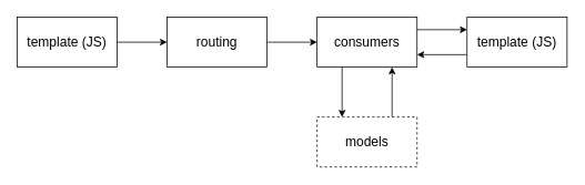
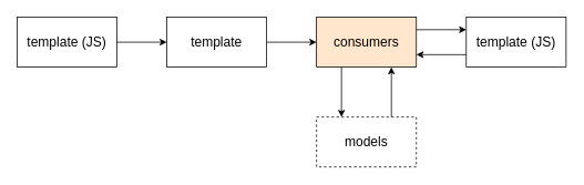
  <mxCell id="0" />
  <mxCell id="1" parent="0" />
  <mxCell id="2" value="&lt;font size=&quot;3&quot;&gt;template (JS)&lt;/font&gt;" style="rounded=0;whiteSpace=wrap;html=1;" vertex="1" parent="1"><mxGeometry x="20" y="20" width="120" height="60" as="geometry" /></mxCell>
- <mxCell id="3" value="&lt;font size=&quot;3&quot;&gt;routing&lt;/font&gt;" style="rounded=0;whiteSpace=wrap;html=1;" vertex="1" parent="1"><mxGeometry x="200" y="20" width="120" height="60" as="geometry" /></mxCell>
- <mxCell id="4" value="&lt;font size=&quot;3&quot;&gt;consumers&lt;/font&gt;" style="rounded=0;whiteSpace=wrap;html=1;" vertex="1" parent="1"><mxGeometry x="380" y="20" width="120" height="60" as="geometry" /></mxCell>
+ <mxCell id="3" value="&lt;font size=&quot;3&quot;&gt;template&lt;/font&gt;" style="rounded=0;whiteSpace=wrap;html=1;" vertex="1" parent="1"><mxGeometry x="200" y="20" width="120" height="60" as="geometry" /></mxCell>
+ <mxCell id="4" value="&lt;font size=&quot;3&quot;&gt;consumers&lt;/font&gt;" style="rounded=0;whiteSpace=wrap;html=1;fillColor=#ffe6cc;" vertex="1" parent="1"><mxGeometry x="380" y="20" width="120" height="60" as="geometry" /></mxCell>
  <mxCell id="5" value="&lt;font size=&quot;3&quot;&gt;template (JS)&lt;/font&gt;" style="rounded=0;whiteSpace=wrap;html=1;" vertex="1" parent="1"><mxGeometry x="560" y="20" width="120" height="60" as="geometry" /></mxCell>
  <mxCell id="6" value="&lt;font size=&quot;3&quot;&gt;models&lt;/font&gt;" style="rounded=0;whiteSpace=wrap;html=1;dashed=1;" vertex="1" parent="1"><mxGeometry x="380" y="140" width="120" height="60" as="geometry" /></mxCell>
  <mxCell id="7" value="" style="endArrow=classic;html=1;entryX=0;entryY=0.5;entryDx=0;entryDy=0;exitX=1;exitY=0.5;exitDx=0;exitDy=0;" edge="1" parent="1" source="2" target="3"><mxGeometry width="50" height="50" relative="1" as="geometry"><mxPoint x="20" y="270" as="sourcePoint" /><mxPoint x="90" y="270" as="targetPoint" /></mxGeometry></mxCell>
  <mxCell id="8" value="" style="endArrow=classic;html=1;entryX=0.25;entryY=0;entryDx=0;entryDy=0;exitX=0.25;exitY=1;exitDx=0;exitDy=0;" edge="1" parent="1" source="4" target="6"><mxGeometry width="50" height="50" relative="1" as="geometry"><mxPoint x="230" y="150" as="sourcePoint" /><mxPoint x="290" y="150" as="targetPoint" /></mxGeometry></mxCell>
  <mxCell id="9" value="" style="endArrow=classic;html=1;entryX=0;entryY=0.5;entryDx=0;entryDy=0;exitX=1;exitY=0.5;exitDx=0;exitDy=0;" edge="1" parent="1"><mxGeometry width="50" height="50" relative="1" as="geometry"><mxPoint x="320" y="50" as="sourcePoint" /><mxPoint x="380" y="50" as="targetPoint" /></mxGeometry></mxCell>
  <mxCell id="10" value="" style="endArrow=classic;html=1;entryX=0.75;entryY=1;entryDx=0;entryDy=0;exitX=0.75;exitY=0;exitDx=0;exitDy=0;" edge="1" parent="1" source="6" target="4"><mxGeometry width="50" height="50" relative="1" as="geometry"><mxPoint x="20" y="270" as="sourcePoint" /><mxPoint x="70" y="220" as="targetPoint" /></mxGeometry></mxCell>
  <mxCell id="11" value="" style="endArrow=classic;html=1;entryX=0;entryY=0.25;entryDx=0;entryDy=0;exitX=1;exitY=0.25;exitDx=0;exitDy=0;" edge="1" parent="1" source="4" target="5"><mxGeometry width="50" height="50" relative="1" as="geometry"><mxPoint x="20" y="270" as="sourcePoint" /><mxPoint x="70" y="220" as="targetPoint" /></mxGeometry></mxCell>
  <mxCell id="12" value="" style="endArrow=classic;html=1;entryX=1;entryY=0.75;entryDx=0;entryDy=0;exitX=0;exitY=0.75;exitDx=0;exitDy=0;" edge="1" parent="1" source="5" target="4"><mxGeometry width="50" height="50" relative="1" as="geometry"><mxPoint x="570" y="220" as="sourcePoint" /><mxPoint x="70" y="220" as="targetPoint" /></mxGeometry></mxCell>
